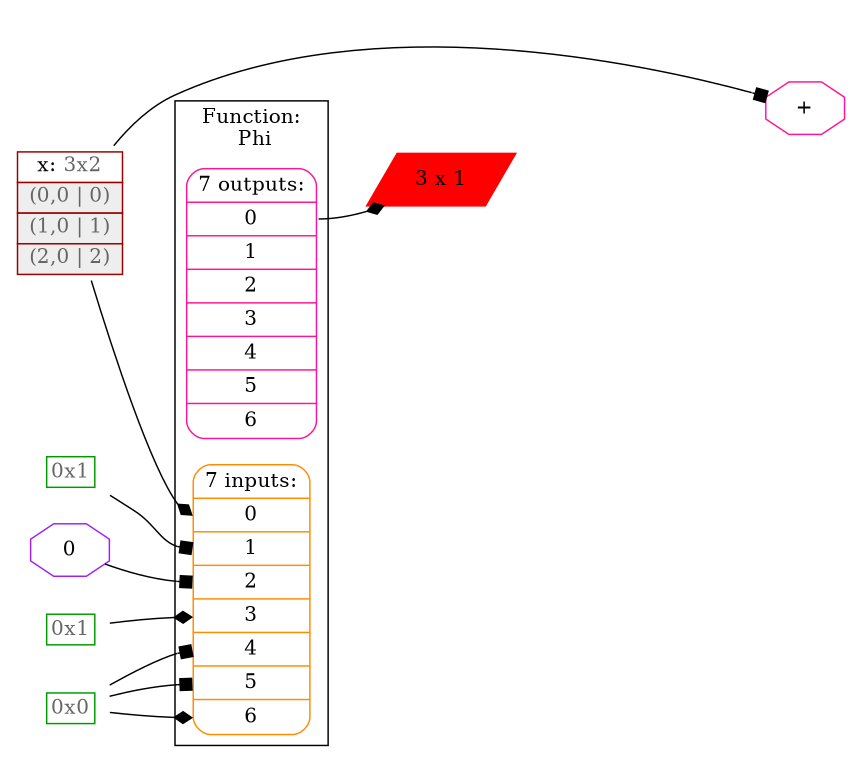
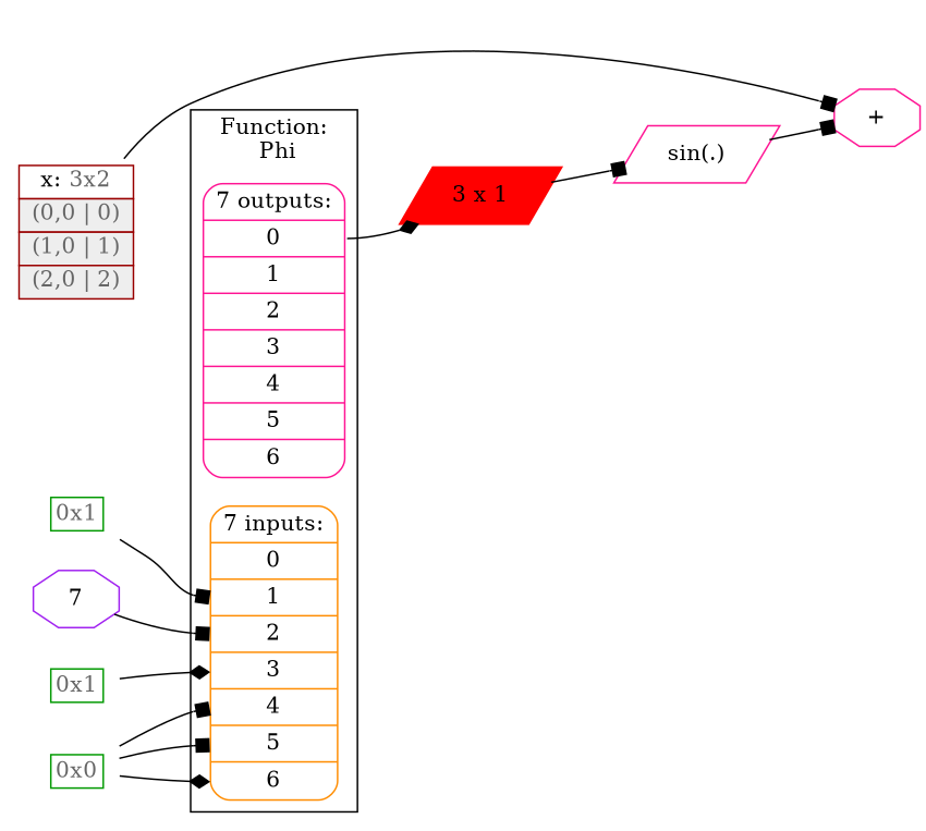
  digraph {
    rankdir=LR
    node [shape=plaintext]
    edge [arrowhead=box rankdir=LR]
    n1 [color=deeppink label=" 7 outputs: |<f0> 0 | <f1> 1 | <f2> 2 | <f3> 3 | <f4> 4 | <f5> 5 | <f6> 6" shape=Mrecord]
    n2 [color=darkorange label=" 7 inputs: |<f0> 0 | <f1> 1 | <f2> 2 | <f3> 3 | <f4> 4 | <f5> 5 | <f6> 6" shape=Mrecord]
    n3 [color=red label="3 x 1" shape=parallelogram style=filled]
    n4 [color=deeppink label="+" shape=octagon]
+   n5 [color=deeppink label="sin(.)" shape=parallelogram]
    n6 [label=<<TABLE BORDER="0" CELLBORDER="1" CELLSPACING="0" COLOR="#990000"><TR><TD COLSPAN='1'>x: <font color='#666666'>3x2</font></TD></TR><TR><TD PORT='f0' BGCOLOR='#eeeeee'> <font color='#666666'>(0,0 | 0)</font> </TD></TR><TR><TD PORT='f1' BGCOLOR='#eeeeee'> <font color='#666666'>(1,0 | 1)</font> </TD></TR><TR><TD PORT='f2' BGCOLOR='#eeeeee'> <font color='#666666'>(2,0 | 2)</font> </TD></TR></TABLE>>]
-   n7 [color=purple label=0 shape=octagon]
+   n7 [color=purple label=7 shape=octagon]
    n8 [label=<<TABLE BORDER="0" CELLBORDER="1" CELLSPACING="0" COLOR="#009900"><TR><TD COLSPAN='0'><font color='#666666'>0x0</font></TD></TR></TABLE>>]
    n9 [label=<<TABLE BORDER="0" CELLBORDER="1" CELLSPACING="0" COLOR="#009900"><TR><TD COLSPAN='1'><font color='#666666'>0x1</font></TD></TR></TABLE>>]
    n10 [label=<<TABLE BORDER="0" CELLBORDER="1" CELLSPACING="0" COLOR="#009900"><TR><TD COLSPAN='1'><font color='#666666'>0x1</font></TD></TR></TABLE>>]
    subgraph cluster_1 {
      label="Function:\n Phi"
      rank=max
      n1
      n2
    }
    n1 -> n3 [arrowhead=diamond tailport=f0 rankdir=""]
-   n6 -> n2 [arrowhead=diamond headport=f0]
+   n3 -> n5 [rankdir=""]
+   n5 -> n4 [rankdir=""]
    n6 -> n4 [rankdir=""]
    n7 -> n2 [headport=f2]
    n8 -> n2 [headport=f4]
    n8 -> n2 [headport=f5]
    n8 -> n2 [arrowhead=diamond headport=f6]
    n9 -> n2 [headport=f1]
    n10 -> n2 [arrowhead=diamond headport=f3]
  }
